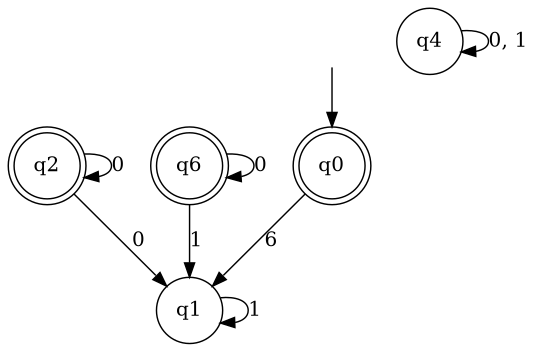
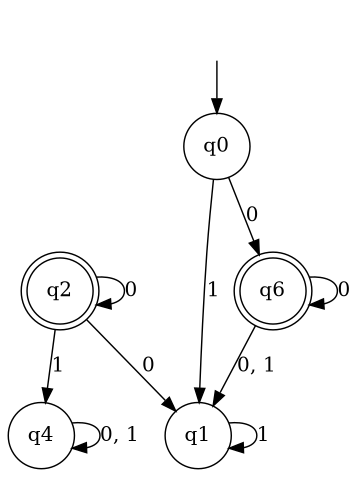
  digraph {
    node [shape=circle]
    q1
    q2 [shape=doublecircle]
    q4
    n4 [label=q6 shape=doublecircle]
    _nil [style=invis shape=""]
-   q0 [shape=doublecircle]
+   q0
    q1 -> q1 [label=1]
    q2 -> q1 [label=0]
    q2 -> q2 [label=0]
+   q2 -> q4 [label=1]
    q4 -> q4 [label="0, 1"]
-   n4 -> q1 [label=1]
+   n4 -> q1 [label="0, 1"]
    n4 -> n4 [label=0]
    _nil -> q0
-   q0 -> q1 [label=6]
+   q0 -> q1 [label=1]
+   q0 -> n4 [label=0]
  }
